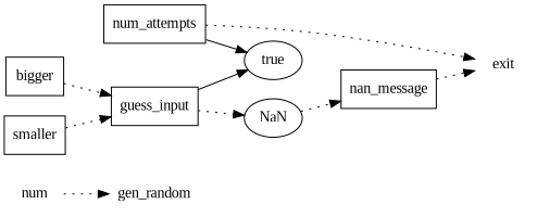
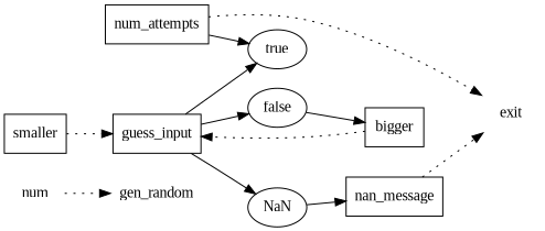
  digraph {
    fontname="Liberation Serif"
    rankdir=LR
    node [fontname="Liberation Serif" shape=record]
    edge [fontname="Liberation Serif"]
    n1 [label=num shape=plaintext]
    gen_random [shape=plaintext]
    true [shape=ellipse]
    guess_input
+   false [shape=ellipse]
    NaN [shape=ellipse]
    bigger
    nan_message
    num_attempts
    exit [shape=plaintext]
    smaller
    n1 -> gen_random [style=dotted]
    guess_input -> true
-   guess_input -> NaN [style=dotted]
-   NaN -> nan_message [style=dotted]
+   guess_input -> false
+   guess_input -> NaN
+   false -> bigger
+   NaN -> nan_message
    bigger -> guess_input [style=dotted]
    nan_message -> exit [style=dotted]
    num_attempts -> true
    num_attempts -> exit [style=dotted]
    smaller -> guess_input [style=dotted]
  }
